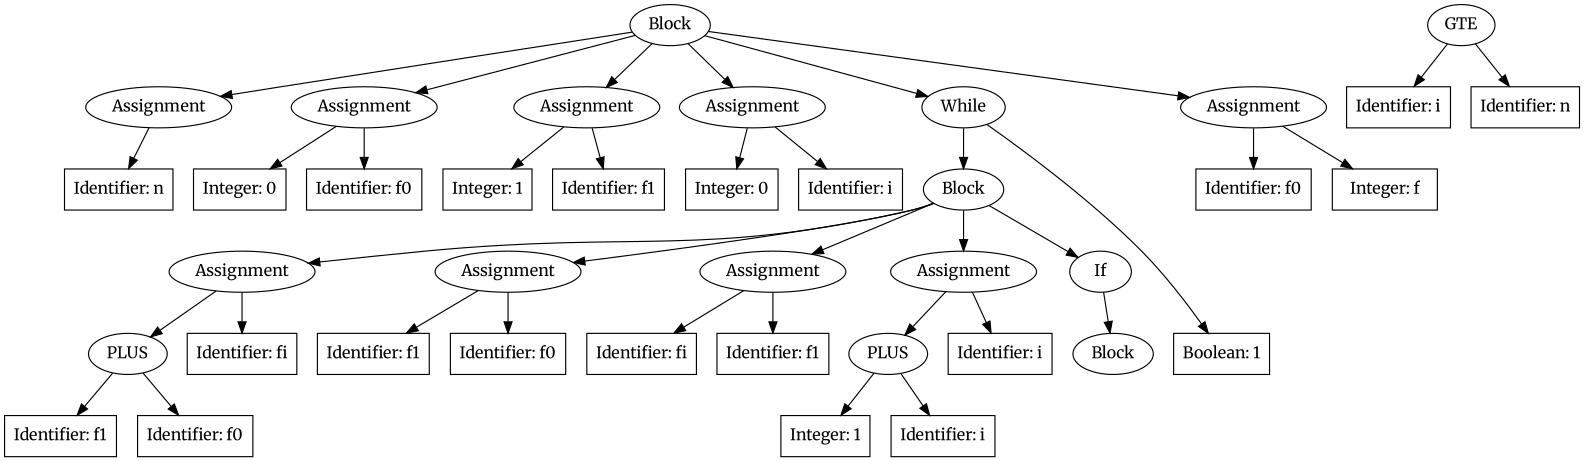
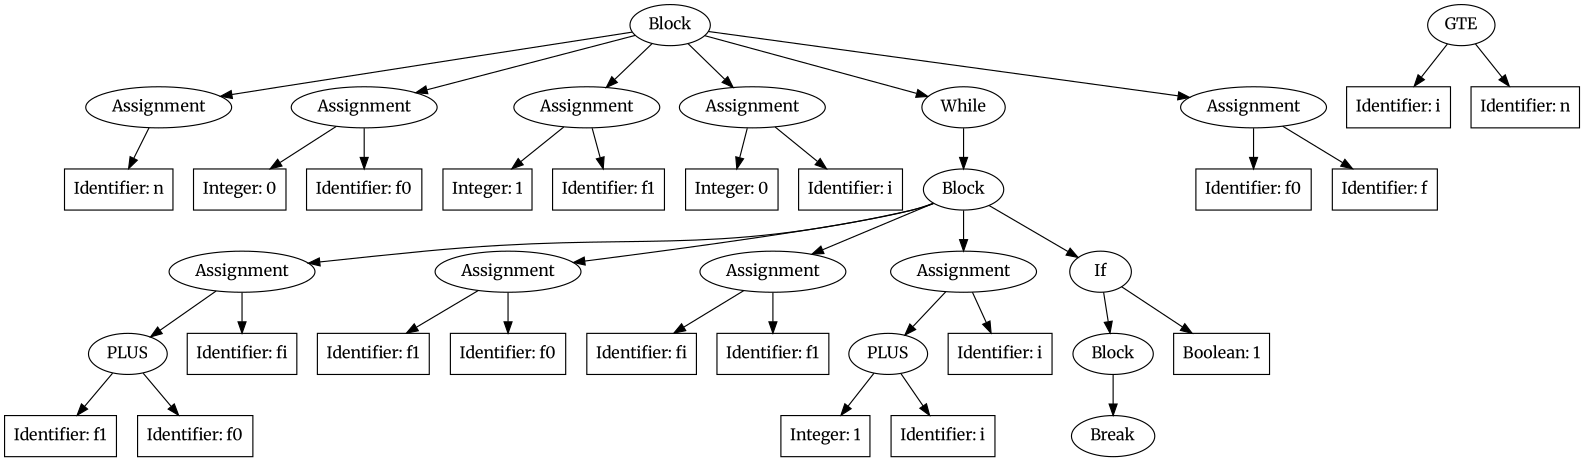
  digraph {
    fontname=Merriweather
    node [fontname=Merriweather shape=box]
    edge [fontname=Merriweather]
    n1 [label=Block shape=""]
    n2 [label=Assignment shape=""]
    n3 [label=Assignment shape=""]
    n4 [label=Assignment shape=""]
    n5 [label=Assignment shape=""]
    n6 [label=While shape=""]
    n7 [label=Assignment shape=""]
    n8 [label="Identifier: n"]
    n9 [label="Identifier: f0"]
    n10 [label="Integer: 0"]
    n11 [label="Identifier: f1"]
    n12 [label="Integer: 1"]
    n13 [label="Identifier: i"]
    n14 [label="Integer: 0"]
    n15 [label="Boolean: 1"]
    n16 [label=Block shape=""]
-   n17 [label="Integer: f"]
+   n17 [label="Identifier: f"]
    n18 [label="Identifier: f0"]
    n19 [label=Assignment shape=""]
    n20 [label=Assignment shape=""]
    n21 [label=Assignment shape=""]
    n22 [label=Assignment shape=""]
    n23 [label=If shape=""]
    n24 [label="Identifier: fi"]
    n25 [label=PLUS shape=""]
    n26 [label="Identifier: f0"]
    n27 [label="Identifier: f1"]
    n28 [label="Identifier: f1"]
    n29 [label="Identifier: fi"]
    n30 [label="Identifier: i"]
    n31 [label=PLUS shape=""]
    n32 [label=Block shape=""]
    n33 [label="Identifier: f0"]
    n34 [label="Identifier: f1"]
    n35 [label="Identifier: i"]
    n36 [label="Integer: 1"]
    n37 [label=GTE shape=""]
    n38 [label="Identifier: i"]
    n39 [label="Identifier: n"]
+   n40 [label=Break shape=""]
    n1 -> n2
    n1 -> n3
    n1 -> n4
    n1 -> n5
    n1 -> n6
    n1 -> n7
    n2 -> n8
    n3 -> n9
    n3 -> n10
    n4 -> n11
    n4 -> n12
    n5 -> n13
    n5 -> n14
-   n6 -> n15
+   n23 -> n15
    n6 -> n16
    n7 -> n17
    n7 -> n18
    n16 -> n19
    n16 -> n20
    n16 -> n21
    n16 -> n22
    n16 -> n23
    n19 -> n24
    n19 -> n25
    n20 -> n26
    n20 -> n27
    n21 -> n28
    n21 -> n29
    n22 -> n30
    n22 -> n31
    n23 -> n32
    n25 -> n33
    n25 -> n34
    n31 -> n35
    n31 -> n36
+   n32 -> n40
    n37 -> n38
    n37 -> n39
  }
